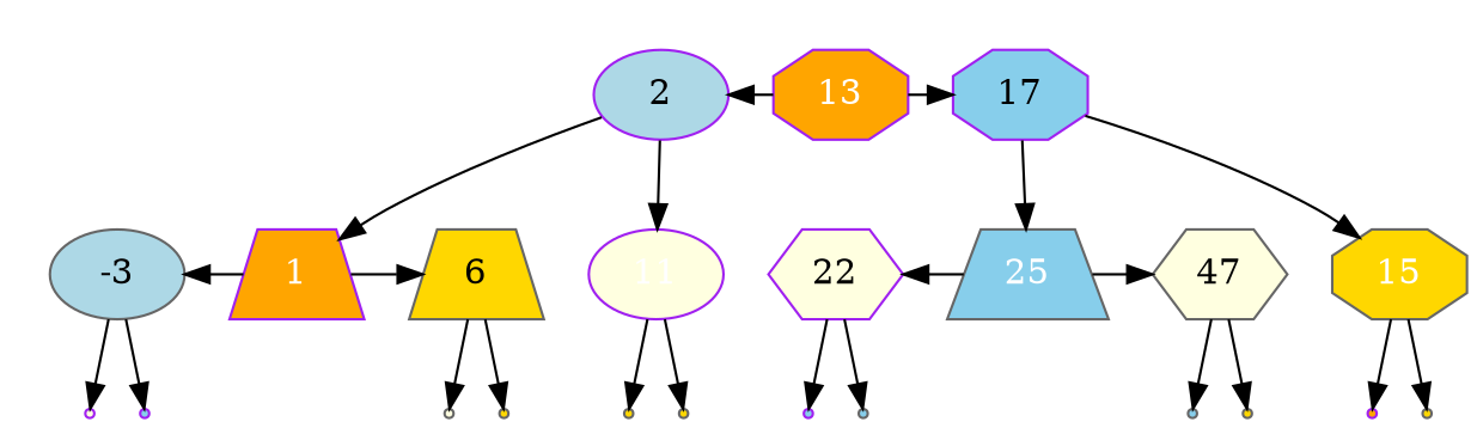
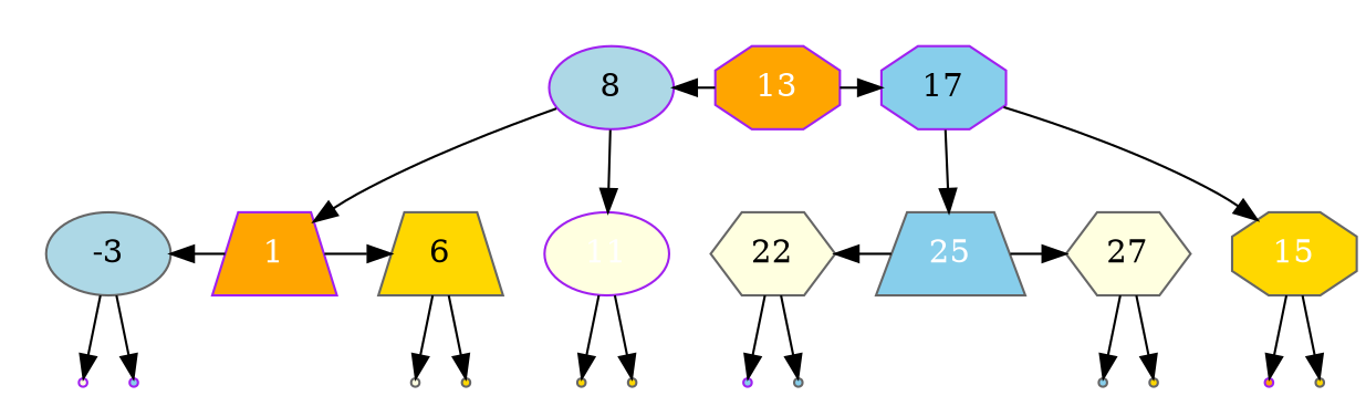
  digraph {
    node [color=gray40 fillcolor=gold shape=point style=filled]
    n1 [color=purple fillcolor=orange fontcolor=white label=1 shape=trapezium]
    n2 [fillcolor=lightblue fontcolor=black label=-3 shape=ellipse]
    n3 [fontcolor=black label=6 shape=trapezium]
    n4 [fillcolor=skyblue fontcolor=white label=25 shape=trapezium]
-   n5 [color=purple fillcolor=lightyellow fontcolor=black label=22 shape=hexagon]
-   n6 [fillcolor=lightyellow fontcolor=black label=47 shape=hexagon]
+   n5 [fillcolor=lightyellow fontcolor=black label=22 shape=hexagon]
+   n6 [fillcolor=lightyellow fontcolor=black label=27 shape=hexagon]
    n7 [color=purple fillcolor=orange fontcolor=white label=13 shape=octagon]
-   n8 [color=purple fillcolor=lightblue fontcolor=black label=2 shape=ellipse]
+   n8 [color=purple fillcolor=lightblue fontcolor=black label=8 shape=ellipse]
    n9 [color=purple fillcolor=skyblue fontcolor=black label=17 shape=octagon]
    null1 [color=purple fillcolor=lightyellow]
    null2 [color=purple fillcolor=skyblue]
    null3 [fillcolor=lightyellow]
    null4
    null9 [color=purple fillcolor=skyblue]
    null10 [fillcolor=skyblue]
    null11 [fillcolor=skyblue]
    null12
    n18 [color=purple fillcolor=lightyellow fontcolor=white label=11 shape=ellipse]
    n19 [fontcolor=white label=15 shape=octagon]
    null5
    null6
    null7 [color=purple fillcolor=orange]
    null8
    subgraph cluster_1 {
      color=white
      subgraph sub_2 {
        color=white
        rank=same
        n1
        n2
        n3
      }
    }
    subgraph cluster_3 {
      color=white
      subgraph sub_4 {
        color=white
        rank=same
        n4
        n5
        n6
      }
    }
    subgraph cluster_5 {
      color=white
      subgraph sub_6 {
        color=white
        rank=same
        n7
        n8
        n9
      }
    }
    n1 -> n3
    n2 -> n1 [dir=back]
    n2 -> null1
    n2 -> null2
    n3 -> null3
    n3 -> null4
    n4 -> n6
    n5 -> n4 [dir=back]
    n5 -> null9
    n5 -> null10
    n6 -> null11
    n6 -> null12
    n7 -> n9
    n8 -> n1
    n8 -> n7 [dir=back]
    n8 -> n18
    n9 -> n4
    n9 -> n19
    n18 -> null5
    n18 -> null6
    n19 -> null7
    n19 -> null8
  }
